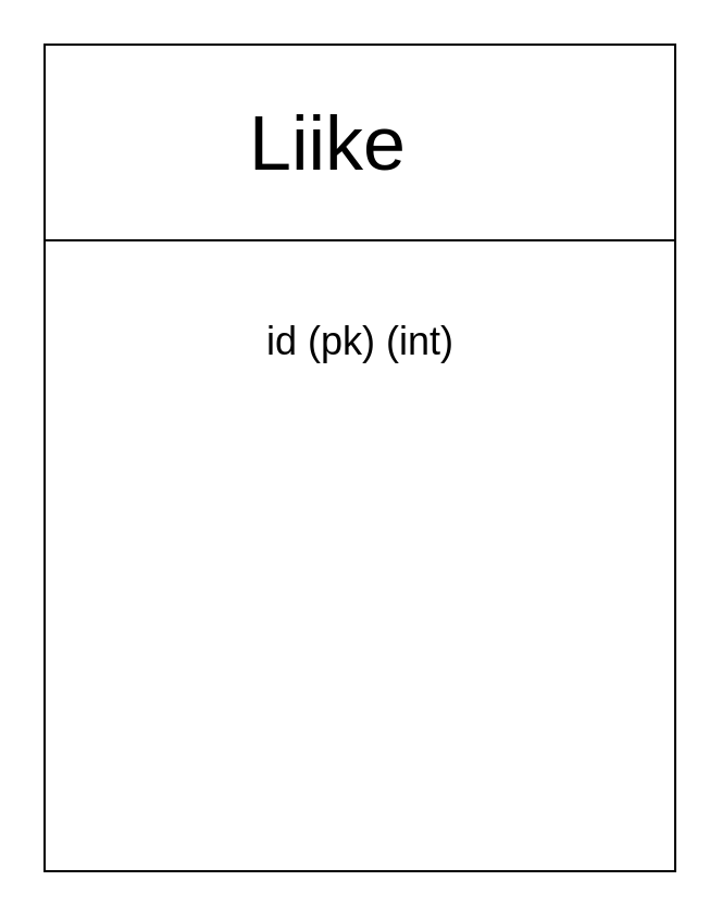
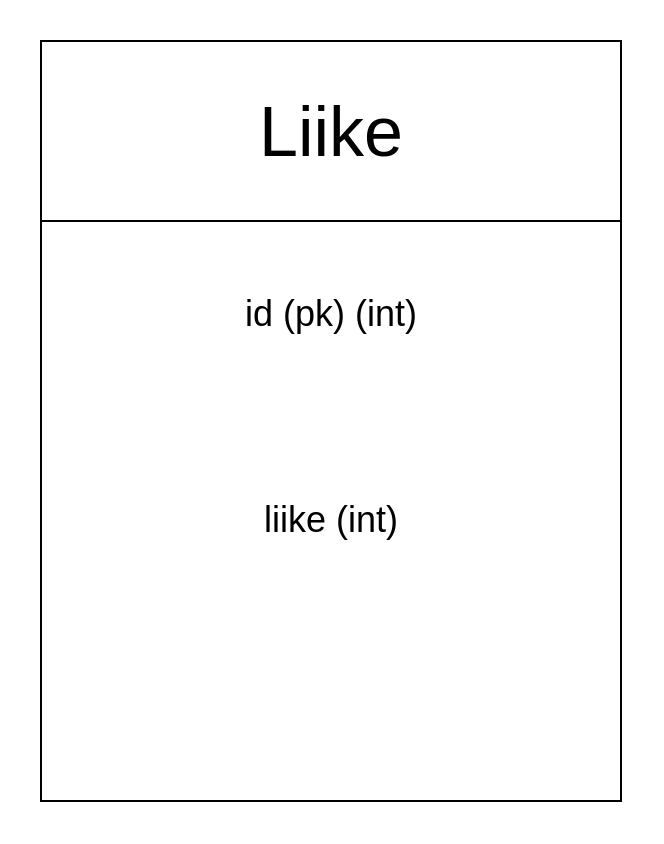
  <mxCell id="0" />
  <mxCell id="1" parent="0" />
  <mxCell id="2" value="" style="rounded=0;whiteSpace=wrap;html=1;strokeColor=#000000;" vertex="1" parent="1"><mxGeometry x="20" y="20" width="290" height="90" as="geometry" /></mxCell>
  <mxCell id="3" value="" style="whiteSpace=wrap;html=1;aspect=fixed;" vertex="1" parent="1"><mxGeometry x="20" y="110" width="290" height="290" as="geometry" /></mxCell>
- <mxCell id="4" value="&lt;font style=&quot;font-size: 35px;&quot;&gt;Liike&lt;/font&gt;" style="text;html=1;resizable=0;autosize=1;align=center;verticalAlign=middle;points=[];fillColor=none;strokeColor=none;rounded=0;" vertex="1" parent="1"><mxGeometry x="100" y="35" width="100" height="60" as="geometry" /></mxCell>
+ <mxCell id="4" value="&lt;font style=&quot;font-size: 35px;&quot;&gt;Liike&lt;/font&gt;" style="text;html=1;resizable=0;autosize=1;align=center;verticalAlign=middle;points=[];fillColor=none;strokeColor=none;rounded=0;" vertex="1" parent="1"><mxGeometry x="115" y="35" width="100" height="60" as="geometry" /></mxCell>
  <mxCell id="5" value="&lt;span style=&quot;font-size: 18px;&quot;&gt;id (pk) (int)&lt;br&gt;&lt;/span&gt;" style="text;html=1;resizable=0;autosize=1;align=center;verticalAlign=middle;points=[];fillColor=none;strokeColor=none;rounded=0;fontSize=35;" vertex="1" parent="1"><mxGeometry x="110" y="120" width="110" height="60" as="geometry" /></mxCell>
+ <mxCell id="6" value="liike (int)" style="text;html=1;resizable=0;autosize=1;align=center;verticalAlign=middle;points=[];fillColor=none;strokeColor=none;rounded=0;fontSize=18;" vertex="1" parent="1"><mxGeometry x="120" y="240" width="90" height="40" as="geometry" /></mxCell>
